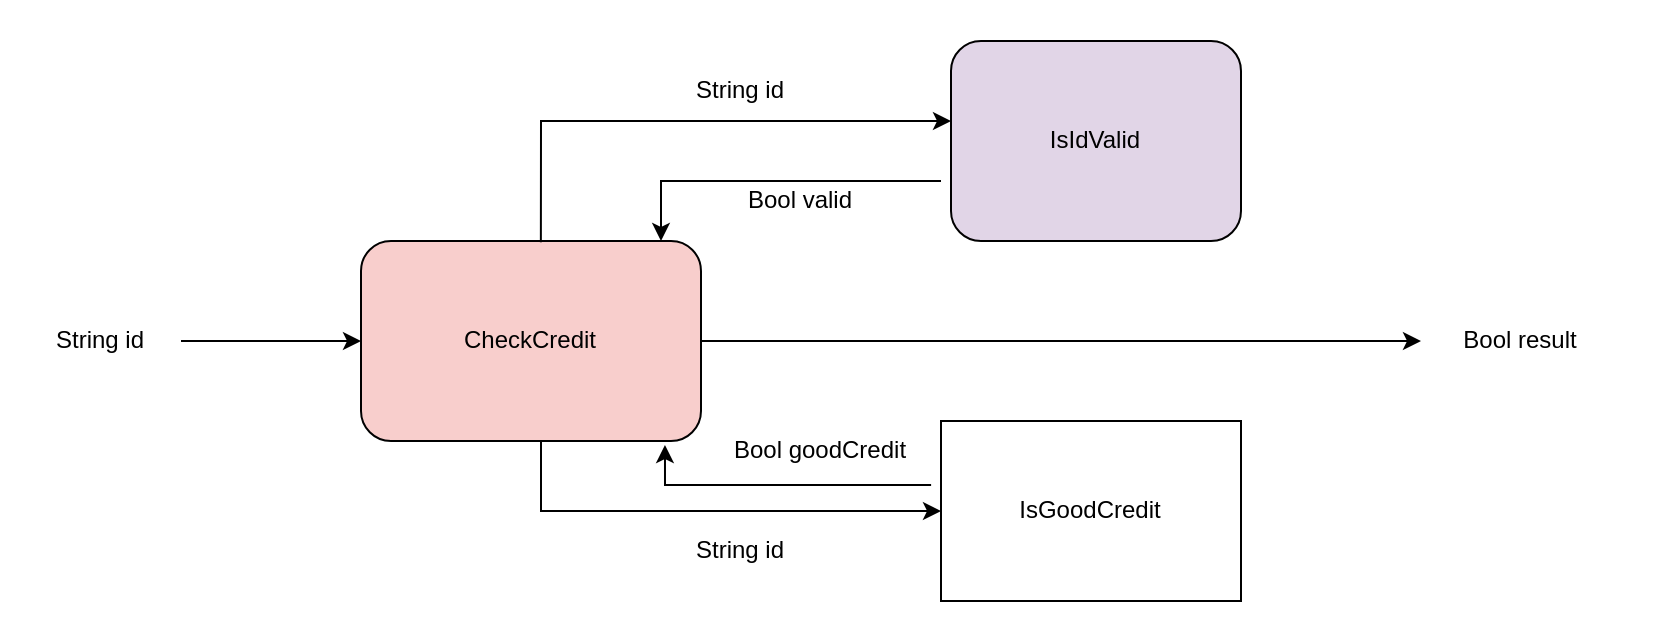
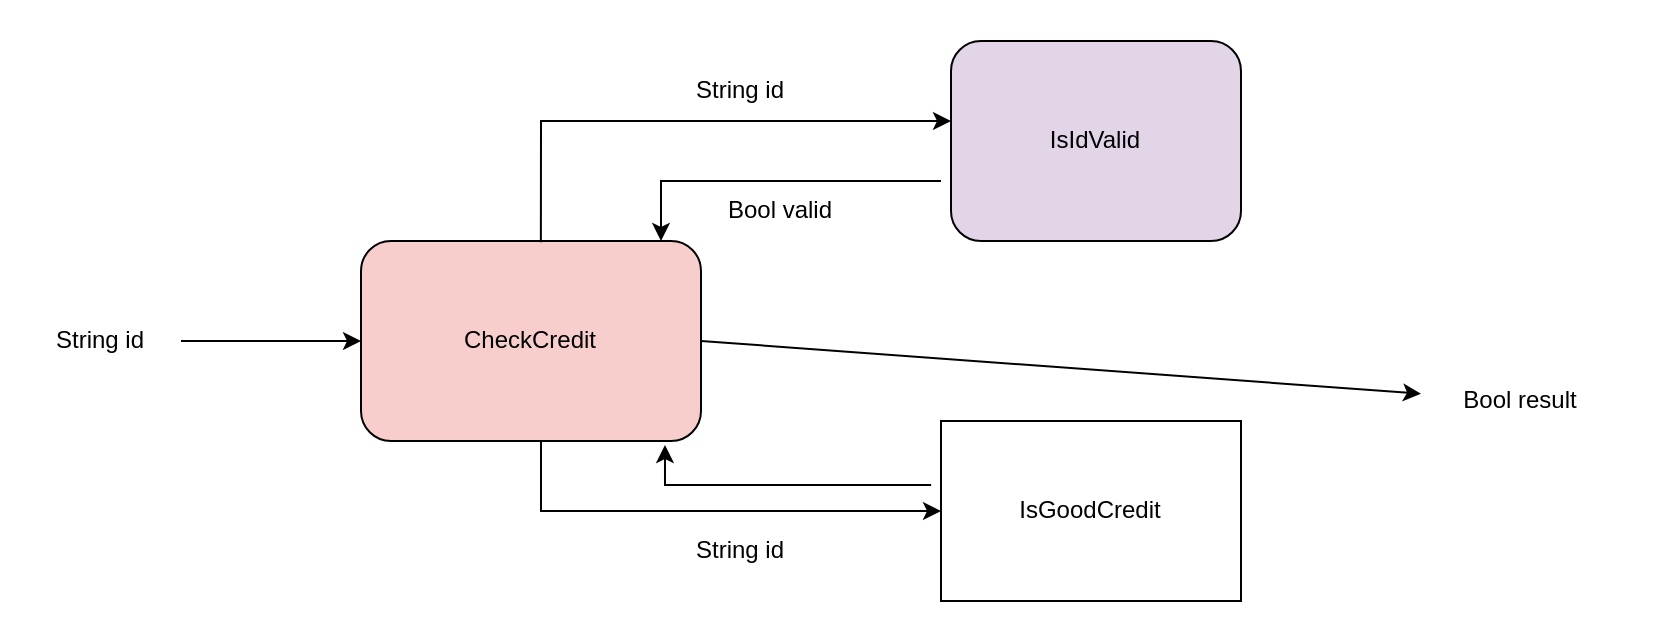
  <mxCell id="0" />
  <mxCell id="1" parent="0" />
  <mxCell id="2" style="edgeStyle=orthogonalEdgeStyle;rounded=0;orthogonalLoop=1;jettySize=auto;html=1;entryX=0;entryY=0.5;entryDx=0;entryDy=0;" edge="1" parent="1" source="3" target="6"><mxGeometry relative="1" as="geometry"><Array as="points"><mxPoint x="270" y="255" /></Array></mxGeometry></mxCell>
  <mxCell id="3" value="CheckCredit" style="rounded=1;whiteSpace=wrap;html=1;fillColor=#f8cecc;" vertex="1" parent="1"><mxGeometry x="180" y="120" width="170" height="100" as="geometry" /></mxCell>
  <mxCell id="4" value="IsIdValid" style="rounded=1;whiteSpace=wrap;html=1;fillColor=#e1d5e7;" vertex="1" parent="1"><mxGeometry x="475" y="20" width="145" height="100" as="geometry" /></mxCell>
- <mxCell id="5" value="Bool valid" style="text;html=1;strokeColor=none;fillColor=none;align=center;verticalAlign=middle;whiteSpace=wrap;rounded=0;" vertex="1" parent="1"><mxGeometry x="360" y="85" width="80" height="30" as="geometry" /></mxCell>
+ <mxCell id="5" value="Bool valid" style="text;html=1;strokeColor=none;fillColor=none;align=center;verticalAlign=middle;whiteSpace=wrap;rounded=0;" vertex="1" parent="1"><mxGeometry x="350" y="90" width="80" height="30" as="geometry" /></mxCell>
  <mxCell id="6" value="IsGoodCredit" style="whiteSpace=wrap;html=1;rounded=0;" vertex="1" parent="1"><mxGeometry x="470" y="210" width="150" height="90" as="geometry" /></mxCell>
  <mxCell id="7" value="" style="endArrow=classic;html=1;rounded=0;" edge="1" parent="1"><mxGeometry width="50" height="50" relative="1" as="geometry"><mxPoint x="90" y="170" as="sourcePoint" /><mxPoint x="180" y="170" as="targetPoint" /></mxGeometry></mxCell>
  <mxCell id="8" value="String id" style="text;html=1;strokeColor=none;fillColor=none;align=center;verticalAlign=middle;whiteSpace=wrap;rounded=0;" vertex="1" parent="1"><mxGeometry x="20" y="155" width="60" height="30" as="geometry" /></mxCell>
  <mxCell id="9" value="String id" style="text;html=1;strokeColor=none;fillColor=none;align=center;verticalAlign=middle;whiteSpace=wrap;rounded=0;" vertex="1" parent="1"><mxGeometry x="340" y="30" width="60" height="30" as="geometry" /></mxCell>
  <mxCell id="10" value="String id" style="text;html=1;strokeColor=none;fillColor=none;align=center;verticalAlign=middle;whiteSpace=wrap;rounded=0;" vertex="1" parent="1"><mxGeometry x="340" y="260" width="60" height="30" as="geometry" /></mxCell>
  <mxCell id="11" value="" style="endArrow=classic;html=1;rounded=0;" edge="1" parent="1"><mxGeometry width="50" height="50" relative="1" as="geometry"><mxPoint x="470" y="90" as="sourcePoint" /><mxPoint x="330" y="120" as="targetPoint" /><Array as="points"><mxPoint x="330" y="90" /></Array></mxGeometry></mxCell>
  <mxCell id="12" value="" style="endArrow=classic;html=1;rounded=0;exitX=-0.033;exitY=0.356;exitDx=0;exitDy=0;exitPerimeter=0;entryX=0.894;entryY=1.02;entryDx=0;entryDy=0;entryPerimeter=0;" edge="1" parent="1" source="6" target="3"><mxGeometry width="50" height="50" relative="1" as="geometry"><mxPoint x="560" y="250" as="sourcePoint" /><mxPoint x="310" y="240" as="targetPoint" /><Array as="points"><mxPoint x="332" y="242" /></Array></mxGeometry></mxCell>
- <mxCell id="13" value="Bool goodCredit" style="text;html=1;strokeColor=none;fillColor=none;align=center;verticalAlign=middle;whiteSpace=wrap;rounded=0;" vertex="1" parent="1"><mxGeometry x="360" y="210" width="100" height="30" as="geometry" /></mxCell>
  <mxCell id="14" value="" style="endArrow=classic;html=1;rounded=0;exitX=0.529;exitY=0.006;exitDx=0;exitDy=0;exitPerimeter=0;" edge="1" parent="1" source="3"><mxGeometry width="50" height="50" relative="1" as="geometry"><mxPoint x="240" y="60" as="sourcePoint" /><mxPoint x="475" y="60" as="targetPoint" /><Array as="points"><mxPoint x="270" y="60" /></Array></mxGeometry></mxCell>
  <mxCell id="15" value="" style="endArrow=classic;html=1;rounded=0;" edge="1" parent="1" target="16"><mxGeometry width="50" height="50" relative="1" as="geometry"><mxPoint x="350" y="170" as="sourcePoint" /><mxPoint x="740" y="170" as="targetPoint" /></mxGeometry></mxCell>
- <mxCell id="16" value="Bool result" style="text;html=1;strokeColor=none;fillColor=none;align=center;verticalAlign=middle;whiteSpace=wrap;rounded=0;" vertex="1" parent="1"><mxGeometry x="710" y="155" width="100" height="30" as="geometry" /></mxCell>
+ <mxCell id="16" value="Bool result" style="text;html=1;strokeColor=none;fillColor=none;align=center;verticalAlign=middle;whiteSpace=wrap;rounded=0;" vertex="1" parent="1"><mxGeometry x="710" y="185" width="100" height="30" as="geometry" /></mxCell>
